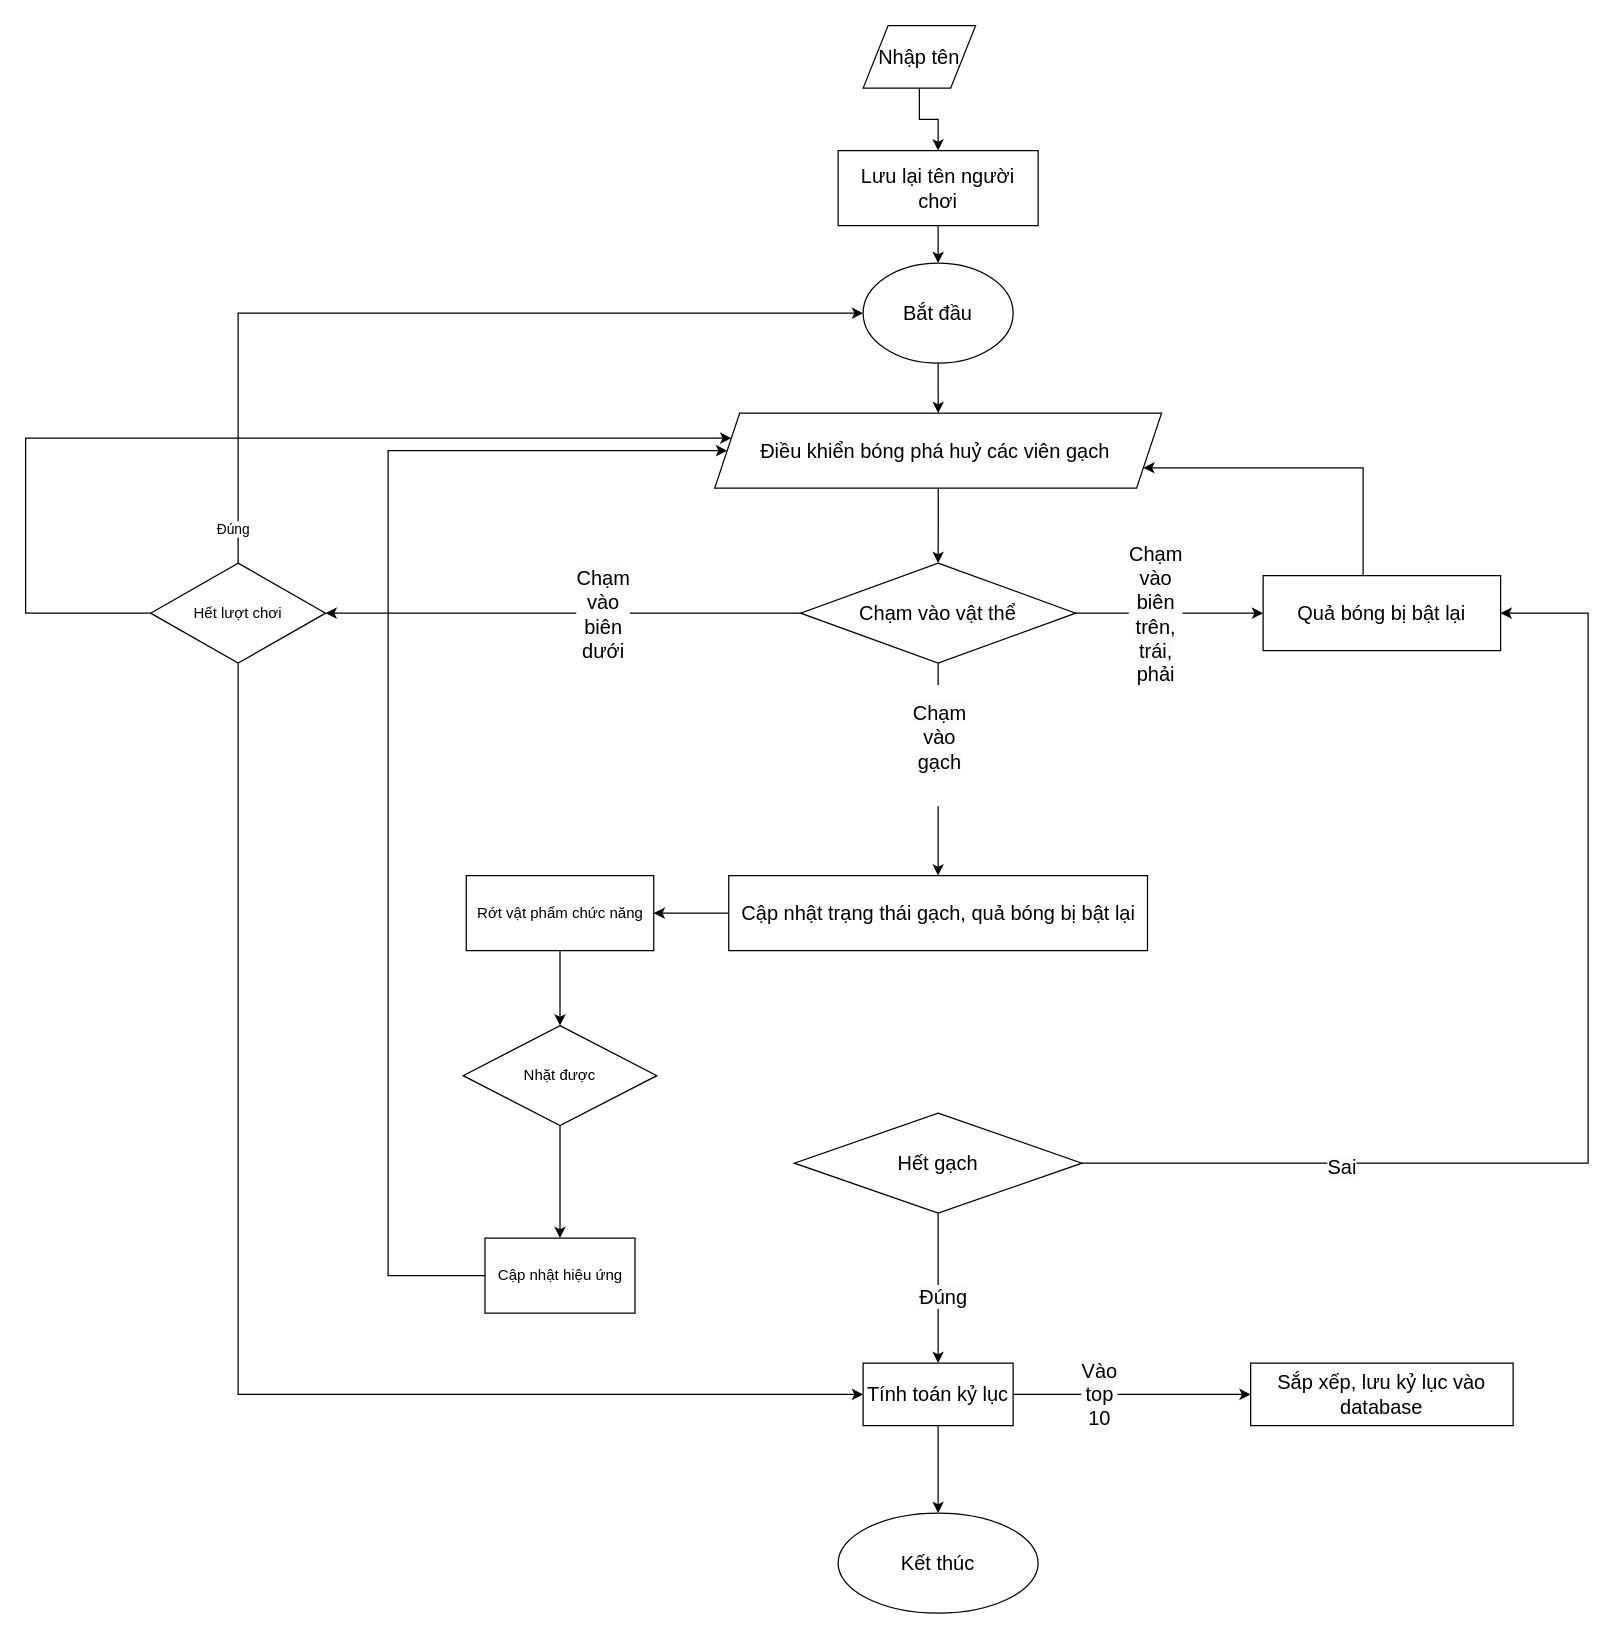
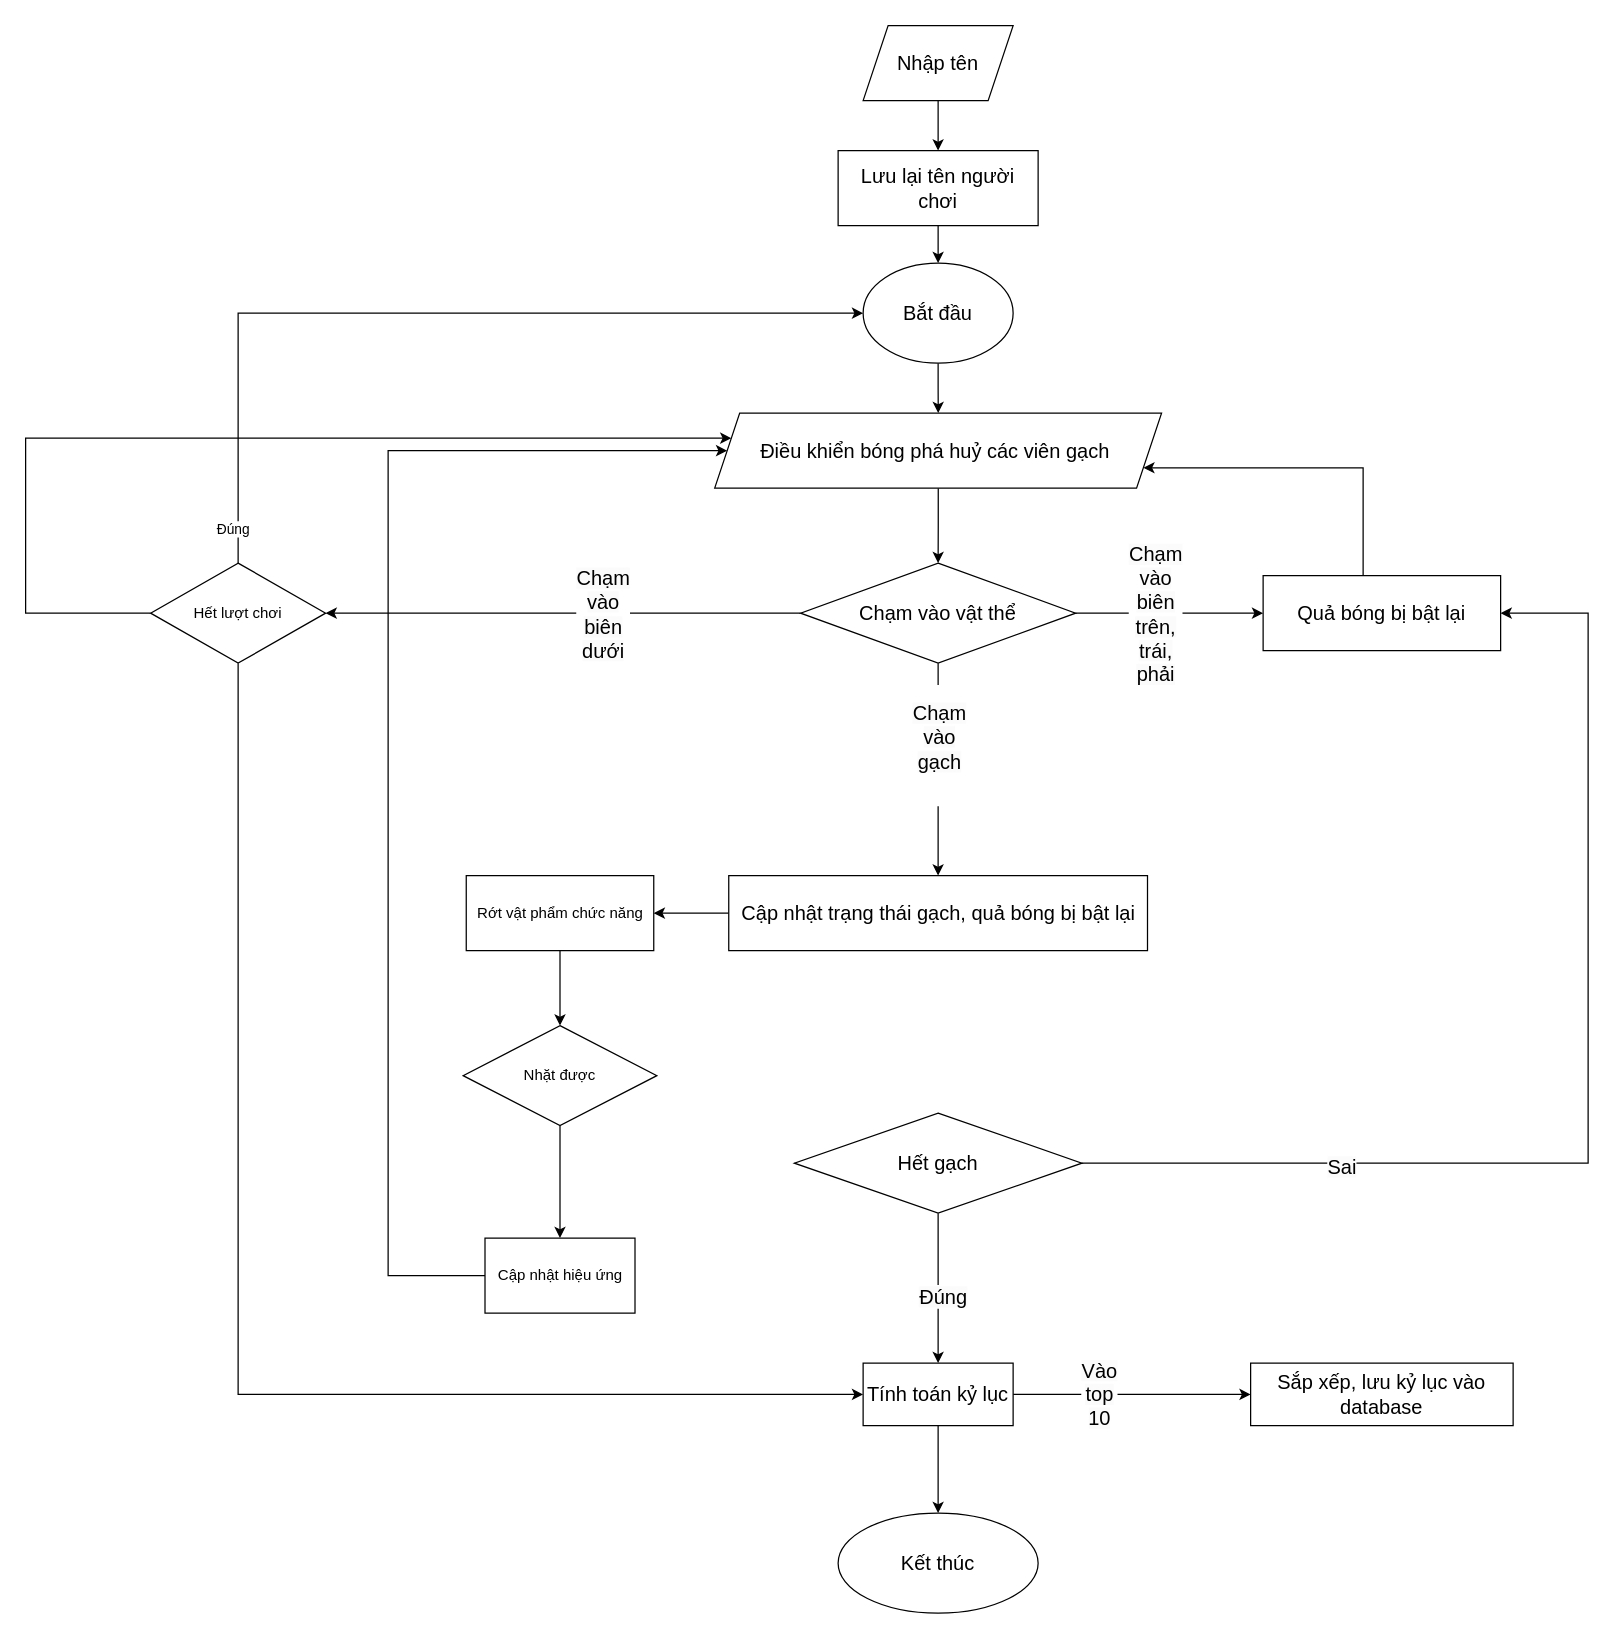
  <mxCell id="0" />
  <mxCell id="1" parent="0" />
  <mxCell id="2" style="edgeStyle=orthogonalEdgeStyle;rounded=0;orthogonalLoop=1;jettySize=auto;html=1;fontSize=16;" parent="1" source="3" target="32" edge="1"><mxGeometry relative="1" as="geometry"><mxPoint x="750" y="330" as="targetPoint" /></mxGeometry></mxCell>
  <mxCell id="3" value="Bắt đầu" style="ellipse;whiteSpace=wrap;html=1;fontSize=16;" parent="1" vertex="1"><mxGeometry x="690" y="210" width="120" height="80" as="geometry" /></mxCell>
  <mxCell id="4" style="edgeStyle=orthogonalEdgeStyle;rounded=0;orthogonalLoop=1;jettySize=auto;html=1;entryX=0.5;entryY=0;entryDx=0;entryDy=0;fontSize=16;" parent="1" source="5" target="7" edge="1"><mxGeometry relative="1" as="geometry" /></mxCell>
- <mxCell id="5" value="Nhập tên" style="shape=parallelogram;perimeter=parallelogramPerimeter;whiteSpace=wrap;html=1;fixedSize=1;fontSize=16;" parent="1" vertex="1"><mxGeometry x="690" y="20" width="90" height="50" as="geometry" /></mxCell>
+ <mxCell id="5" value="Nhập tên" style="shape=parallelogram;perimeter=parallelogramPerimeter;whiteSpace=wrap;html=1;fixedSize=1;fontSize=16;" parent="1" vertex="1"><mxGeometry x="690" y="20" width="120" height="60" as="geometry" /></mxCell>
  <mxCell id="6" style="edgeStyle=orthogonalEdgeStyle;rounded=0;orthogonalLoop=1;jettySize=auto;html=1;entryX=0.5;entryY=0;entryDx=0;entryDy=0;fontSize=16;" parent="1" source="7" target="3" edge="1"><mxGeometry relative="1" as="geometry" /></mxCell>
  <mxCell id="7" value="Lưu lại tên người chơi" style="rounded=0;whiteSpace=wrap;html=1;fontSize=16;" parent="1" vertex="1"><mxGeometry x="670" y="120" width="160" height="60" as="geometry" /></mxCell>
  <mxCell id="8" value="Chạm vào vật thể" style="rhombus;whiteSpace=wrap;html=1;fontSize=16;" parent="1" vertex="1"><mxGeometry x="640" y="450" width="220" height="80" as="geometry" /></mxCell>
  <mxCell id="9" value="" style="endArrow=classic;html=1;rounded=0;fontSize=16;" parent="1" target="18" edge="1"><mxGeometry width="50" height="50" relative="1" as="geometry"><mxPoint x="860" y="490" as="sourcePoint" /><mxPoint x="990" y="490" as="targetPoint" /></mxGeometry></mxCell>
  <mxCell id="10" value="&lt;span style=&quot;font-size: 16px; text-wrap: wrap; background-color: rgb(251, 251, 251);&quot;&gt;Chạm vào biên trên, trái, phải&lt;/span&gt;" style="edgeLabel;html=1;align=center;verticalAlign=middle;resizable=0;points=[];" vertex="1" connectable="0" parent="9"><mxGeometry x="-0.492" y="-1" relative="1" as="geometry"><mxPoint x="25" y="-1" as="offset" /></mxGeometry></mxCell>
  <mxCell id="11" value="" style="endArrow=classic;html=1;rounded=0;exitX=0.5;exitY=1;exitDx=0;exitDy=0;fontSize=16;" parent="1" source="8" target="16" edge="1"><mxGeometry width="50" height="50" relative="1" as="geometry"><mxPoint x="870" y="500" as="sourcePoint" /><mxPoint x="750" y="620" as="targetPoint" /></mxGeometry></mxCell>
  <mxCell id="12" value="&#10;&lt;span style=&quot;color: rgb(0, 0, 0); font-family: Helvetica; font-size: 16px; font-style: normal; font-variant-ligatures: normal; font-variant-caps: normal; font-weight: 400; letter-spacing: normal; orphans: 2; text-align: center; text-indent: 0px; text-transform: none; widows: 2; word-spacing: 0px; -webkit-text-stroke-width: 0px; white-space: normal; background-color: rgb(251, 251, 251); text-decoration-thickness: initial; text-decoration-style: initial; text-decoration-color: initial; display: inline !important; float: none;&quot;&gt;Chạm vào gạch&lt;/span&gt;&#10;&#10;" style="edgeLabel;html=1;align=center;verticalAlign=middle;resizable=0;points=[];" vertex="1" connectable="0" parent="11"><mxGeometry x="-0.235" relative="1" as="geometry"><mxPoint as="offset" /></mxGeometry></mxCell>
  <mxCell id="13" value="" style="endArrow=classic;html=1;rounded=0;exitX=0;exitY=0.5;exitDx=0;exitDy=0;fontSize=16;" parent="1" source="8" target="41" edge="1"><mxGeometry width="50" height="50" relative="1" as="geometry"><mxPoint x="760" y="540" as="sourcePoint" /><mxPoint x="260" y="490" as="targetPoint" /></mxGeometry></mxCell>
  <mxCell id="14" value="&lt;span style=&quot;font-size: 16px; text-wrap: wrap; background-color: rgb(251, 251, 251);&quot;&gt;Chạm vào biên dưới&lt;/span&gt;" style="edgeLabel;html=1;align=center;verticalAlign=middle;resizable=0;points=[];" vertex="1" connectable="0" parent="13"><mxGeometry x="-0.165" relative="1" as="geometry"><mxPoint as="offset" /></mxGeometry></mxCell>
  <mxCell id="15" style="edgeStyle=orthogonalEdgeStyle;rounded=0;orthogonalLoop=1;jettySize=auto;html=1;entryX=1;entryY=0.5;entryDx=0;entryDy=0;" edge="1" parent="1" source="16" target="34"><mxGeometry relative="1" as="geometry" /></mxCell>
  <mxCell id="16" value="Cập nhật trạng thái gạch, quả bóng bị bật lại" style="rounded=0;whiteSpace=wrap;html=1;fontSize=16;" parent="1" vertex="1"><mxGeometry x="582.5" y="700" width="335" height="60" as="geometry" /></mxCell>
  <mxCell id="17" style="edgeStyle=orthogonalEdgeStyle;rounded=0;orthogonalLoop=1;jettySize=auto;html=1;entryX=1;entryY=0.75;entryDx=0;entryDy=0;" parent="1" source="18" target="32" edge="1"><mxGeometry relative="1" as="geometry"><Array as="points"><mxPoint x="1090" y="374" /></Array></mxGeometry></mxCell>
  <mxCell id="18" value="Quả bóng bị bật lại" style="rounded=0;whiteSpace=wrap;html=1;fontSize=16;" parent="1" vertex="1"><mxGeometry x="1010" y="460" width="190" height="60" as="geometry" /></mxCell>
  <mxCell id="19" style="edgeStyle=orthogonalEdgeStyle;rounded=0;orthogonalLoop=1;jettySize=auto;html=1;entryX=0;entryY=0.5;entryDx=0;entryDy=0;fontSize=16;exitX=0.5;exitY=0;exitDx=0;exitDy=0;" parent="1" source="41" target="3" edge="1"><mxGeometry relative="1" as="geometry"><Array as="points"><mxPoint x="190" y="250" /></Array><mxPoint x="190" y="460" as="sourcePoint" /></mxGeometry></mxCell>
  <mxCell id="20" value="Đúng" style="edgeLabel;html=1;align=center;verticalAlign=middle;resizable=0;points=[];" vertex="1" connectable="0" parent="19"><mxGeometry x="-0.921" y="5" relative="1" as="geometry"><mxPoint as="offset" /></mxGeometry></mxCell>
  <mxCell id="21" value="" style="edgeStyle=orthogonalEdgeStyle;rounded=0;orthogonalLoop=1;jettySize=auto;html=1;fontSize=16;" parent="1" source="25" target="29" edge="1"><mxGeometry relative="1" as="geometry" /></mxCell>
  <mxCell id="22" value="&lt;span style=&quot;font-size: 16px; text-wrap: wrap; background-color: rgb(251, 251, 251);&quot;&gt;Đúng&lt;/span&gt;" style="edgeLabel;html=1;align=center;verticalAlign=middle;resizable=0;points=[];" vertex="1" connectable="0" parent="21"><mxGeometry x="0.121" y="3" relative="1" as="geometry"><mxPoint y="-1" as="offset" /></mxGeometry></mxCell>
  <mxCell id="23" style="edgeStyle=orthogonalEdgeStyle;rounded=0;orthogonalLoop=1;jettySize=auto;html=1;entryX=1;entryY=0.5;entryDx=0;entryDy=0;" edge="1" parent="1" source="25" target="18"><mxGeometry relative="1" as="geometry"><mxPoint x="1020" y="318.222" as="targetPoint" /><Array as="points"><mxPoint x="1270" y="930" /><mxPoint x="1270" y="490" /></Array></mxGeometry></mxCell>
  <mxCell id="24" value="&lt;span style=&quot;font-size: 16px; text-wrap: wrap; background-color: rgb(251, 251, 251);&quot;&gt;Sai&lt;/span&gt;" style="edgeLabel;html=1;align=center;verticalAlign=middle;resizable=0;points=[];" vertex="1" connectable="0" parent="23"><mxGeometry x="-0.547" y="-2" relative="1" as="geometry"><mxPoint as="offset" /></mxGeometry></mxCell>
  <mxCell id="25" value="Hết gạch" style="rhombus;whiteSpace=wrap;html=1;fontSize=16;" parent="1" vertex="1"><mxGeometry x="635" y="890" width="230" height="80" as="geometry" /></mxCell>
  <mxCell id="26" value="" style="edgeStyle=orthogonalEdgeStyle;rounded=0;orthogonalLoop=1;jettySize=auto;html=1;fontSize=16;" parent="1" source="29" target="30" edge="1"><mxGeometry relative="1" as="geometry" /></mxCell>
  <mxCell id="27" value="&lt;span style=&quot;font-size: 16px; text-wrap: wrap; background-color: rgb(251, 251, 251);&quot;&gt;Vào top 10&lt;/span&gt;" style="edgeLabel;html=1;align=center;verticalAlign=middle;resizable=0;points=[];" vertex="1" connectable="0" parent="26"><mxGeometry x="-0.289" y="1" relative="1" as="geometry"><mxPoint as="offset" /></mxGeometry></mxCell>
  <mxCell id="28" value="" style="edgeStyle=orthogonalEdgeStyle;rounded=0;orthogonalLoop=1;jettySize=auto;html=1;" edge="1" parent="1" source="29" target="42"><mxGeometry relative="1" as="geometry" /></mxCell>
  <mxCell id="29" value="Tính toán kỷ lục" style="whiteSpace=wrap;html=1;fontSize=16;" parent="1" vertex="1"><mxGeometry x="690" y="1090" width="120" height="50" as="geometry" /></mxCell>
  <mxCell id="30" value="Sắp xếp, lưu kỷ lục vào database" style="whiteSpace=wrap;html=1;fontSize=16;" parent="1" vertex="1"><mxGeometry x="1000" y="1090" width="210" height="50" as="geometry" /></mxCell>
  <mxCell id="31" style="edgeStyle=orthogonalEdgeStyle;rounded=0;orthogonalLoop=1;jettySize=auto;html=1;entryX=0.5;entryY=0;entryDx=0;entryDy=0;" parent="1" source="32" target="8" edge="1"><mxGeometry relative="1" as="geometry" /></mxCell>
  <mxCell id="32" value="&lt;span style=&quot;font-size: 16px;&quot;&gt;Điều khiển bóng phá huỷ các viên gạch&amp;nbsp;&lt;/span&gt;" style="shape=parallelogram;perimeter=parallelogramPerimeter;whiteSpace=wrap;html=1;fixedSize=1;" parent="1" vertex="1"><mxGeometry x="571.25" y="330" width="357.5" height="60" as="geometry" /></mxCell>
  <mxCell id="33" value="" style="edgeStyle=orthogonalEdgeStyle;rounded=0;orthogonalLoop=1;jettySize=auto;html=1;" edge="1" parent="1" source="34" target="36"><mxGeometry relative="1" as="geometry" /></mxCell>
  <mxCell id="34" value="Rớt vật phẩm chức năng" style="rounded=0;whiteSpace=wrap;html=1;" vertex="1" parent="1"><mxGeometry x="372.5" y="700" width="150" height="60" as="geometry" /></mxCell>
  <mxCell id="35" value="" style="edgeStyle=orthogonalEdgeStyle;rounded=0;orthogonalLoop=1;jettySize=auto;html=1;" edge="1" parent="1" source="36" target="38"><mxGeometry relative="1" as="geometry" /></mxCell>
  <mxCell id="36" value="Nhặt được" style="rhombus;whiteSpace=wrap;html=1;rounded=0;" vertex="1" parent="1"><mxGeometry x="370" y="820" width="155" height="80" as="geometry" /></mxCell>
  <mxCell id="37" style="edgeStyle=orthogonalEdgeStyle;rounded=0;orthogonalLoop=1;jettySize=auto;html=1;entryX=0;entryY=0.5;entryDx=0;entryDy=0;exitX=0;exitY=0.5;exitDx=0;exitDy=0;" edge="1" parent="1" source="38" target="32"><mxGeometry relative="1" as="geometry"><Array as="points"><mxPoint x="310" y="1020" /><mxPoint x="310" y="360" /></Array></mxGeometry></mxCell>
  <mxCell id="38" value="Cập nhật hiệu ứng" style="whiteSpace=wrap;html=1;rounded=0;" vertex="1" parent="1"><mxGeometry x="387.5" y="990" width="120" height="60" as="geometry" /></mxCell>
  <mxCell id="39" style="edgeStyle=orthogonalEdgeStyle;rounded=0;orthogonalLoop=1;jettySize=auto;html=1;entryX=0;entryY=0.5;entryDx=0;entryDy=0;exitX=0.5;exitY=1;exitDx=0;exitDy=0;" edge="1" parent="1" source="41" target="29"><mxGeometry relative="1" as="geometry"><mxPoint x="710" y="1056.43" as="targetPoint" /><mxPoint x="190" y="720" as="sourcePoint" /><Array as="points"><mxPoint x="190" y="1115" /></Array></mxGeometry></mxCell>
  <mxCell id="40" style="edgeStyle=orthogonalEdgeStyle;rounded=0;orthogonalLoop=1;jettySize=auto;html=1;" edge="1" parent="1" source="41" target="32"><mxGeometry relative="1" as="geometry"><Array as="points"><mxPoint x="20" y="490" /><mxPoint x="20" y="350" /></Array></mxGeometry></mxCell>
  <mxCell id="41" value="Hết lượt chơi" style="rhombus;whiteSpace=wrap;html=1;rounded=0;" vertex="1" parent="1"><mxGeometry x="120" y="450" width="140" height="80" as="geometry" /></mxCell>
  <mxCell id="42" value="Kết thúc" style="ellipse;whiteSpace=wrap;html=1;fontSize=16;" vertex="1" parent="1"><mxGeometry x="670" y="1210" width="160" height="80" as="geometry" /></mxCell>
